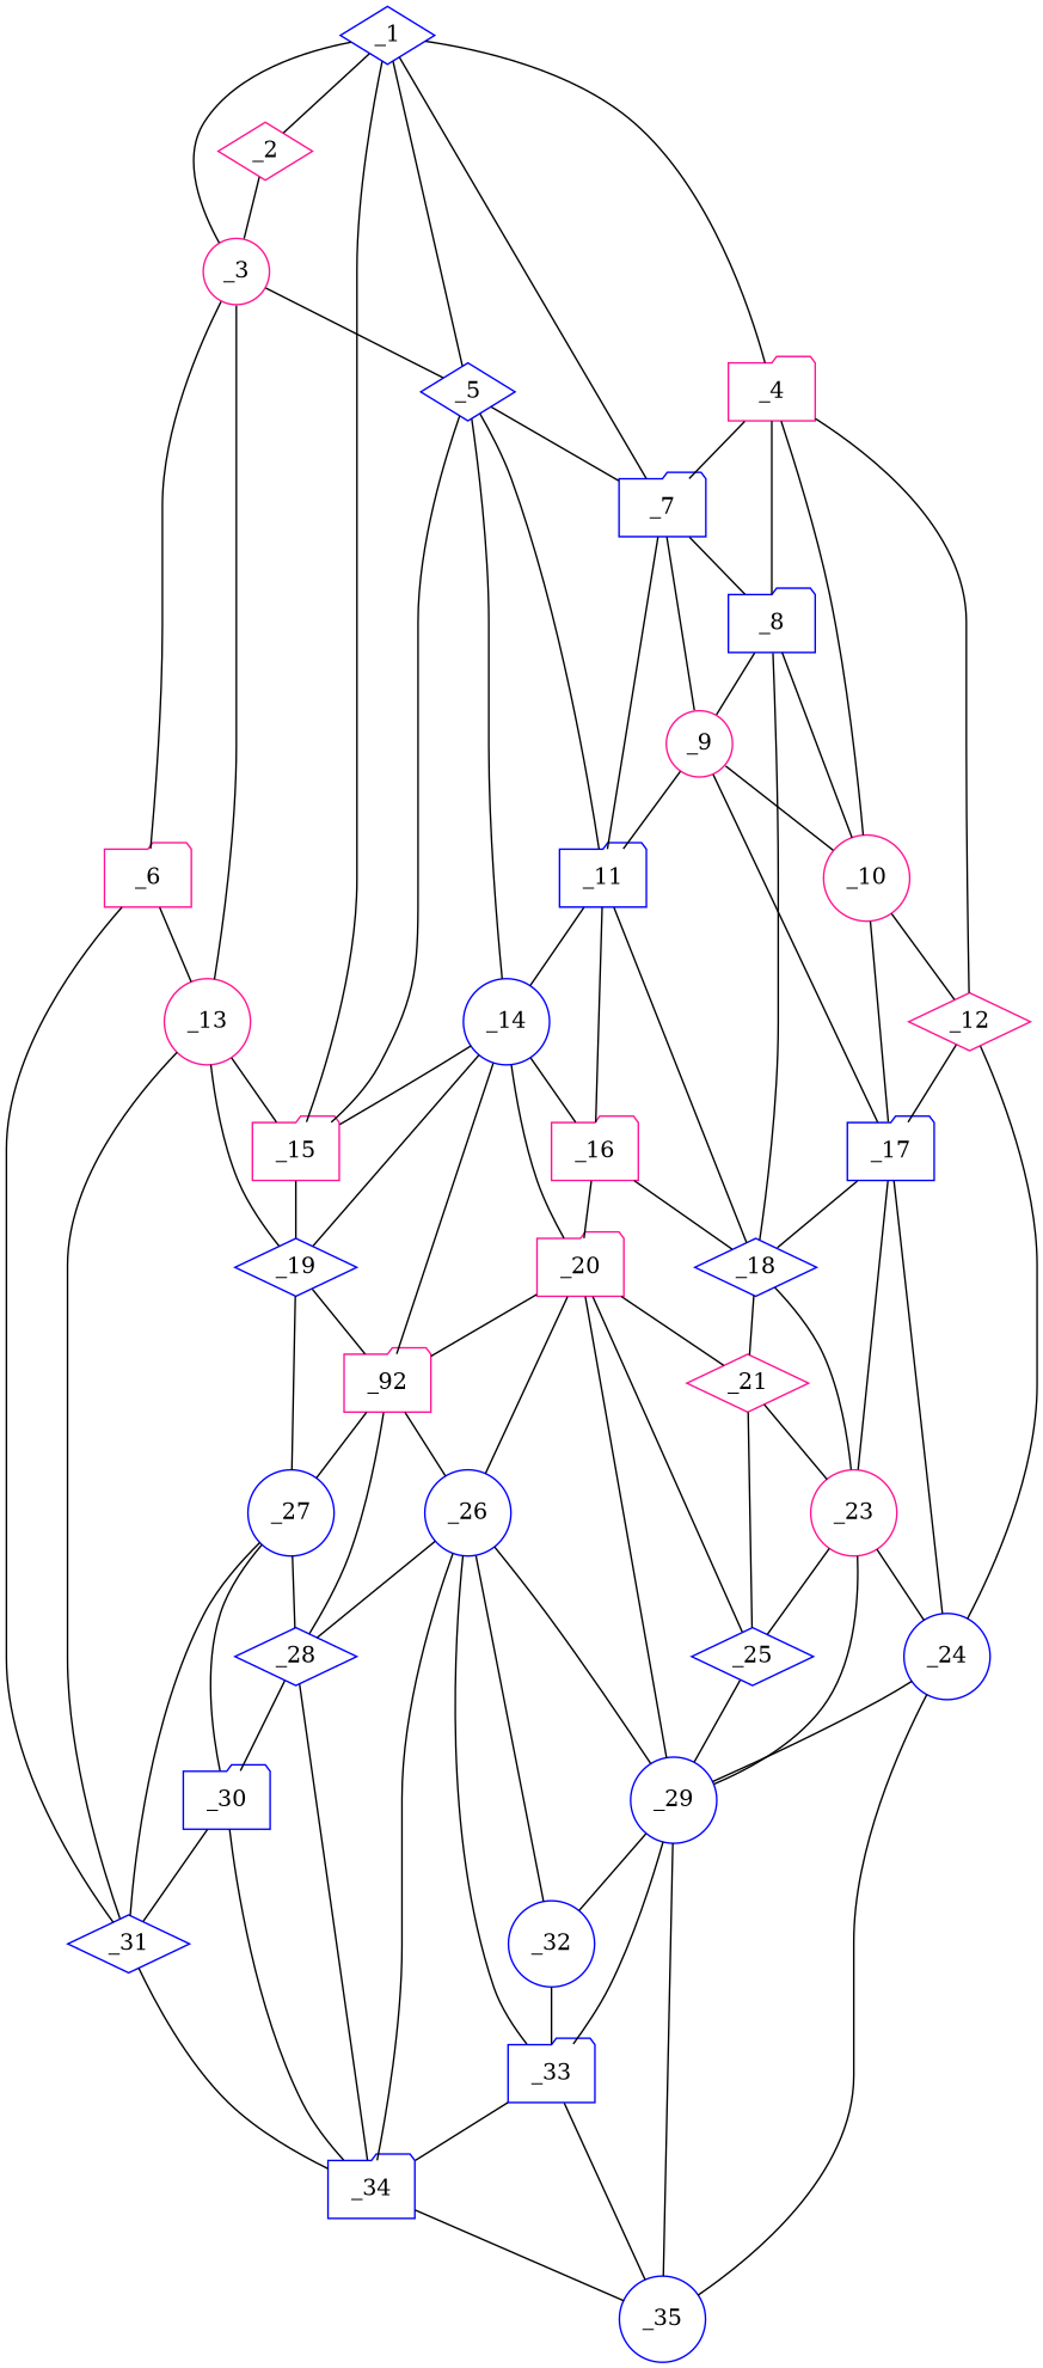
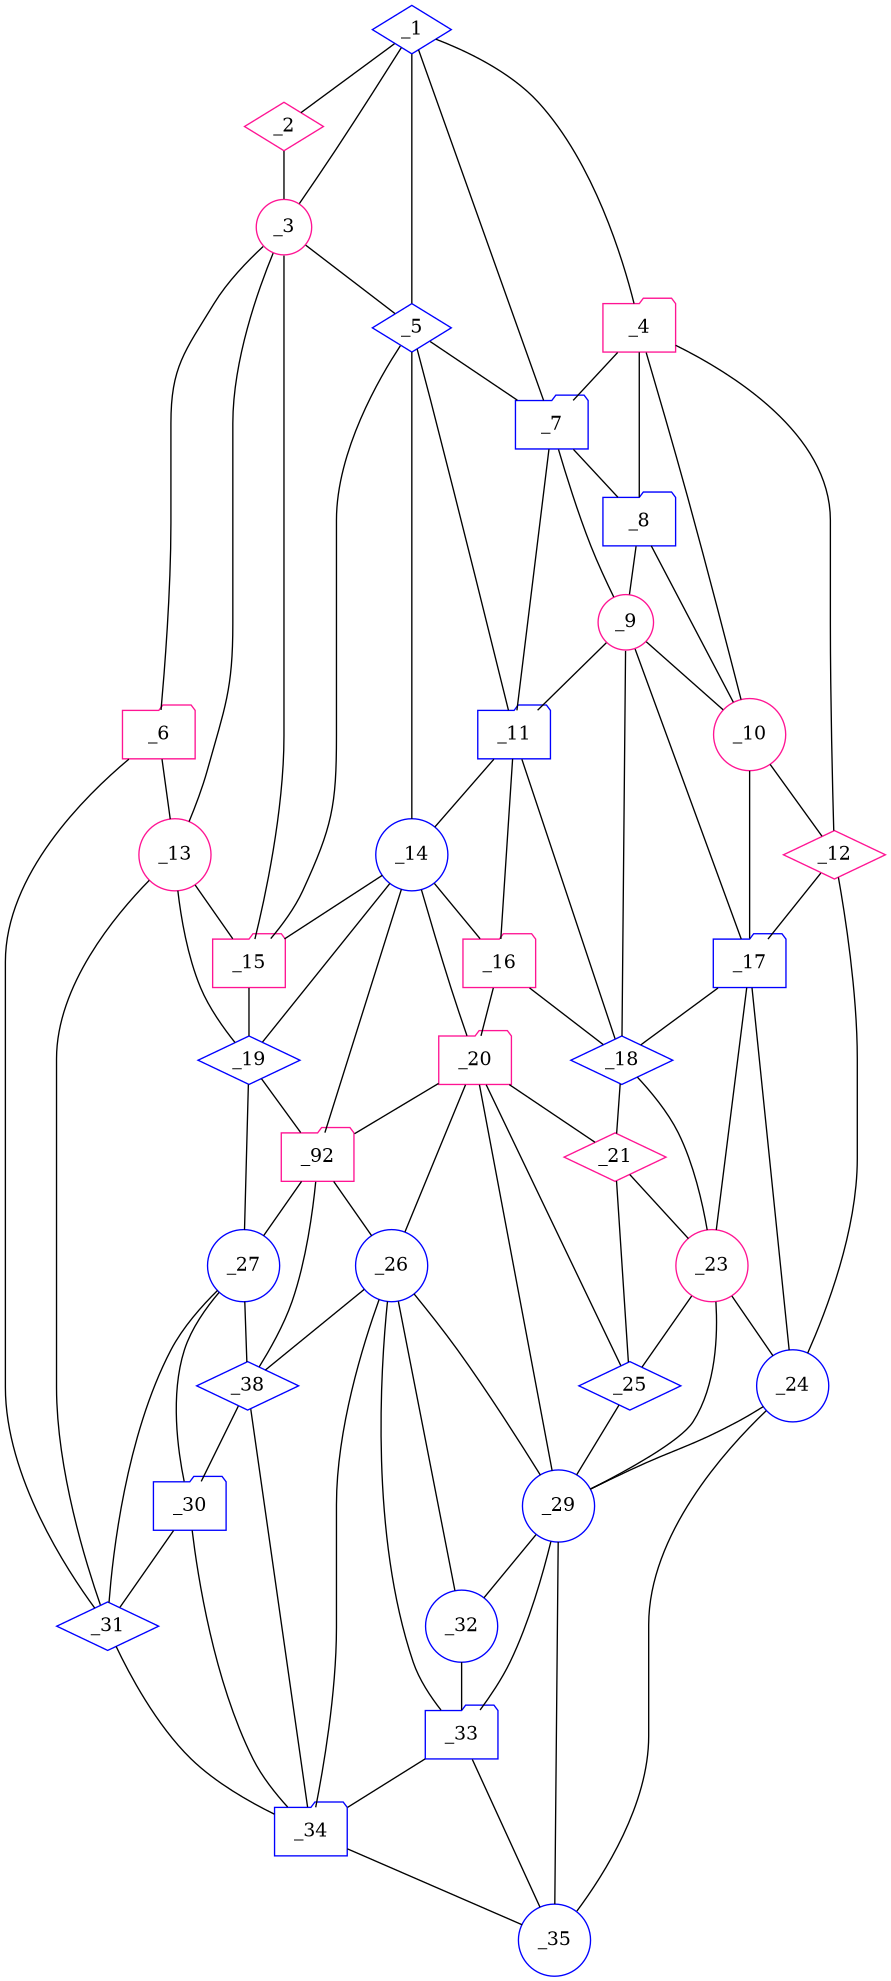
  graph {
    node [color=blue shape=folder x=104 y=73]
    edge [valence=2]
    _1 [shape=diamond x=30 y=42]
    _3 [color=deeppink shape=circle x=37 y=27]
    _2 [color=deeppink shape=diamond x=33 y=40]
    _4 [color=deeppink x=40 y=94]
    _5 [shape=diamond x=46 y=46]
    _7 [x=49 y=74]
    _6 [color=deeppink x=48 y=8]
    _13 [color=deeppink shape=circle x=61 y=15]
    _15 [color=deeppink x=65 y=37]
    _31 [shape=diamond y=16]
    _8 [x=50 y=94]
    _10 [color=deeppink shape=circle x=56 y=102]
    _12 [color=deeppink shape=diamond x=60 y=105]
    _11 [x=59]
    _14 [shape=circle x=63 y=48]
    _9 [color=deeppink shape=circle x=54 y=92]
    _19 [shape=diamond x=72 y=39]
    _34 [x=117 y=50]
    _17 [x=67 y=91]
    _24 [shape=circle x=85 y=103]
    _18 [shape=diamond x=68 y=82]
    _16 [color=deeppink x=66]
    _20 [color=deeppink x=75 y=67]
    n24 [color=deeppink label=_92 x=82 y=47]
    _27 [shape=circle x=94 y=28]
-   _28 [shape=diamond x=96 y=43]
+   _28 [shape=diamond x=96 y=43 label=_38]
    _30 [x=103 y=38]
    _23 [color=deeppink shape=circle x=84 y=88]
    _29 [shape=circle x=99]
    _35 [shape=circle x=117 y=64]
    _21 [color=deeppink shape=diamond x=75]
    _25 [shape=diamond x=87 y=78]
    _26 [shape=circle x=92 y=51]
    _32 [shape=circle y=66]
    _33 [x=111 y=64]
    _1 -- _3
    _1 -- _2
    _1 -- _4 [valence=1]
    _1 -- _5
    _1 -- _7
    _3 -- _5
    _3 -- _6
    _3 -- _13 [valence=1]
-   _1 -- _15
+   _3 -- _15
    _2 -- _3 [valence=1]
    _4 -- _7 [valence=1]
    _4 -- _8
    _4 -- _10
    _4 -- _12 [valence=1]
    _5 -- _7 [valence=1]
    _5 -- _15 [valence=1]
    _5 -- _11
    _5 -- _14 [valence=1]
    _7 -- _8
    _7 -- _11
    _7 -- _9
    _6 -- _13
    _6 -- _31 [valence=1]
    _13 -- _15
    _13 -- _31
    _13 -- _19
    _15 -- _19
    _31 -- _34 [valence=1]
    _8 -- _10
    _8 -- _9
    _10 -- _12
    _10 -- _17
    _12 -- _17 [valence=1]
    _12 -- _24 [valence=1]
    _11 -- _14
    _11 -- _18
    _11 -- _16 [valence=1]
    _14 -- _15
    _14 -- _19 [valence=1]
    _14 -- _16
    _14 -- _20
    _14 -- n24 [valence=1]
    _9 -- _10 [valence=1]
    _9 -- _11 [valence=1]
    _9 -- _17
-   _8 -- _18
+   _9 -- _18
    _19 -- n24
    _19 -- _27
    _34 -- _35 [valence=1]
    _17 -- _24
    _17 -- _18
    _17 -- _23 [valence=1]
    _24 -- _29 [valence=1]
    _24 -- _35 [valence=1]
    _18 -- _23 [valence=1]
    _18 -- _21
    _16 -- _18 [valence=1]
    _16 -- _20
    _20 -- n24
    _20 -- _29
    _20 -- _21
    _20 -- _25
    _20 -- _26 [valence=1]
    n24 -- _27 [valence=1]
    n24 -- _28
    n24 -- _26
    _27 -- _31
    _27 -- _28 [valence=1]
    _27 -- _30 [valence=1]
    _28 -- _34
    _28 -- _30
    _30 -- _31
    _30 -- _34 [valence=1]
    _23 -- _24
    _23 -- _29
    _23 -- _25
    _29 -- _35 [valence=1]
    _29 -- _32
    _29 -- _33
    _21 -- _23
    _21 -- _25
    _25 -- _29
    _26 -- _34 [valence=1]
    _26 -- _28
    _26 -- _29
    _26 -- _32 [valence=1]
    _26 -- _33
    _32 -- _33
    _33 -- _34 [valence=1]
    _33 -- _35
  }
